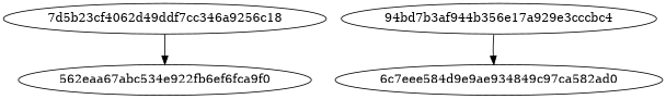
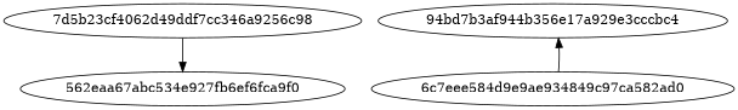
  digraph {
-   n1 [label="7d5b23cf4062d49ddf7cc346a9256c18"]
-   n2 [label="562eaa67abc534e922fb6ef6fca9f0"]
+   n1 [label="7d5b23cf4062d49ddf7cc346a9256c98"]
+   n2 [label="562eaa67abc534e927fb6ef6fca9f0"]
    n3 [label="94bd7b3af944b356e17a929e3cccbc4"]
    n4 [label="6c7eee584d9e9ae934849c97ca582ad0"]
    n1 -> n2
-   n3 -> n4
+   n4 -> n3
  }
